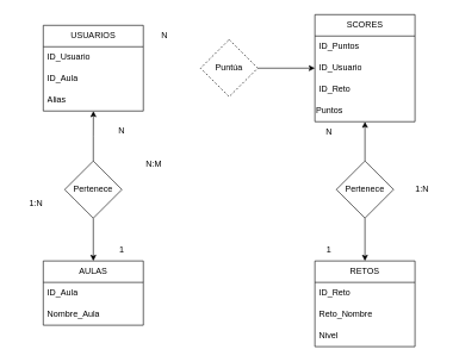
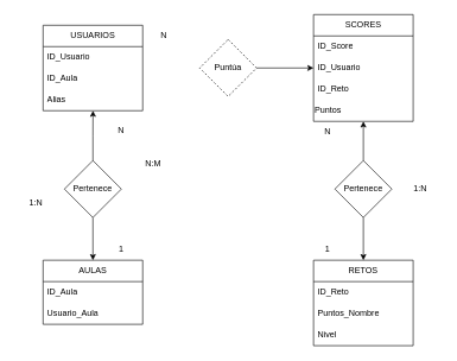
  <mxCell id="0" />
  <mxCell id="1" parent="0" />
  <mxCell id="2" value="SCORES" style="swimlane;fontStyle=0;childLayout=stackLayout;horizontal=1;startSize=30;horizontalStack=0;resizeParent=1;resizeParentMax=0;resizeLast=0;collapsible=1;marginBottom=0;whiteSpace=wrap;html=1;" vertex="1" parent="1"><mxGeometry x="440" y="20" width="140" height="150" as="geometry" /></mxCell>
- <mxCell id="3" value="ID_Puntos" style="text;strokeColor=none;fillColor=none;align=left;verticalAlign=middle;spacingLeft=4;spacingRight=4;overflow=hidden;points=[[0,0.5],[1,0.5]];portConstraint=eastwest;rotatable=0;whiteSpace=wrap;html=1;" vertex="1" parent="2"><mxGeometry y="30" width="140" height="30" as="geometry" /></mxCell>
+ <mxCell id="3" value="ID_Score" style="text;strokeColor=none;fillColor=none;align=left;verticalAlign=middle;spacingLeft=4;spacingRight=4;overflow=hidden;points=[[0,0.5],[1,0.5]];portConstraint=eastwest;rotatable=0;whiteSpace=wrap;html=1;" vertex="1" parent="2"><mxGeometry y="30" width="140" height="30" as="geometry" /></mxCell>
  <mxCell id="4" value="ID_Usuario" style="text;strokeColor=none;fillColor=none;align=left;verticalAlign=middle;spacingLeft=4;spacingRight=4;overflow=hidden;points=[[0,0.5],[1,0.5]];portConstraint=eastwest;rotatable=0;whiteSpace=wrap;html=1;" vertex="1" parent="2"><mxGeometry y="60" width="140" height="30" as="geometry" /></mxCell>
  <mxCell id="5" value="ID_Reto" style="text;strokeColor=none;fillColor=none;align=left;verticalAlign=middle;spacingLeft=4;spacingRight=4;overflow=hidden;points=[[0,0.5],[1,0.5]];portConstraint=eastwest;rotatable=0;whiteSpace=wrap;html=1;" vertex="1" parent="2"><mxGeometry y="90" width="140" height="30" as="geometry" /></mxCell>
  <mxCell id="6" value="Puntos" style="text;html=1;align=left;verticalAlign=middle;whiteSpace=wrap;rounded=0;" vertex="1" parent="2"><mxGeometry y="120" width="140" height="30" as="geometry" /></mxCell>
  <mxCell id="7" value="USUARIOS" style="swimlane;fontStyle=0;childLayout=stackLayout;horizontal=1;startSize=30;horizontalStack=0;resizeParent=1;resizeParentMax=0;resizeLast=0;collapsible=1;marginBottom=0;whiteSpace=wrap;html=1;" vertex="1" parent="1"><mxGeometry x="60" y="35" width="140" height="120" as="geometry" /></mxCell>
  <mxCell id="8" value="ID_Usuario" style="text;strokeColor=none;fillColor=none;align=left;verticalAlign=middle;spacingLeft=4;spacingRight=4;overflow=hidden;points=[[0,0.5],[1,0.5]];portConstraint=eastwest;rotatable=0;whiteSpace=wrap;html=1;" vertex="1" parent="7"><mxGeometry y="30" width="140" height="30" as="geometry" /></mxCell>
  <mxCell id="9" value="ID_Aula" style="text;strokeColor=none;fillColor=none;align=left;verticalAlign=middle;spacingLeft=4;spacingRight=4;overflow=hidden;points=[[0,0.5],[1,0.5]];portConstraint=eastwest;rotatable=0;whiteSpace=wrap;html=1;" vertex="1" parent="7"><mxGeometry y="60" width="140" height="30" as="geometry" /></mxCell>
  <mxCell id="10" value="Alias" style="text;strokeColor=none;fillColor=none;align=left;verticalAlign=middle;spacingLeft=4;spacingRight=4;overflow=hidden;points=[[0,0.5],[1,0.5]];portConstraint=eastwest;rotatable=0;whiteSpace=wrap;html=1;" vertex="1" parent="7"><mxGeometry y="90" width="140" height="30" as="geometry" /></mxCell>
  <mxCell id="11" style="edgeStyle=orthogonalEdgeStyle;rounded=0;orthogonalLoop=1;jettySize=auto;html=1;exitX=1;exitY=0.5;exitDx=0;exitDy=0;" edge="1" parent="1" source="12" target="4"><mxGeometry relative="1" as="geometry" /></mxCell>
  <mxCell id="12" value="Puntúa" style="rhombus;whiteSpace=wrap;html=1;dashed=1;" vertex="1" parent="1"><mxGeometry x="280" y="55" width="80" height="80" as="geometry" /></mxCell>
  <mxCell id="13" value="AULAS" style="swimlane;fontStyle=0;childLayout=stackLayout;horizontal=1;startSize=30;horizontalStack=0;resizeParent=1;resizeParentMax=0;resizeLast=0;collapsible=1;marginBottom=0;whiteSpace=wrap;html=1;" vertex="1" parent="1"><mxGeometry x="60" y="365" width="140" height="90" as="geometry" /></mxCell>
  <mxCell id="14" value="ID_Aula" style="text;strokeColor=none;fillColor=none;align=left;verticalAlign=middle;spacingLeft=4;spacingRight=4;overflow=hidden;points=[[0,0.5],[1,0.5]];portConstraint=eastwest;rotatable=0;whiteSpace=wrap;html=1;" vertex="1" parent="13"><mxGeometry y="30" width="140" height="30" as="geometry" /></mxCell>
- <mxCell id="15" value="Nombre_Aula" style="text;strokeColor=none;fillColor=none;align=left;verticalAlign=middle;spacingLeft=4;spacingRight=4;overflow=hidden;points=[[0,0.5],[1,0.5]];portConstraint=eastwest;rotatable=0;whiteSpace=wrap;html=1;" vertex="1" parent="13"><mxGeometry y="60" width="140" height="30" as="geometry" /></mxCell>
+ <mxCell id="15" value="Usuario_Aula" style="text;strokeColor=none;fillColor=none;align=left;verticalAlign=middle;spacingLeft=4;spacingRight=4;overflow=hidden;points=[[0,0.5],[1,0.5]];portConstraint=eastwest;rotatable=0;whiteSpace=wrap;html=1;" vertex="1" parent="13"><mxGeometry y="60" width="140" height="30" as="geometry" /></mxCell>
  <mxCell id="16" style="edgeStyle=orthogonalEdgeStyle;rounded=0;orthogonalLoop=1;jettySize=auto;html=1;entryX=0.5;entryY=0;entryDx=0;entryDy=0;" edge="1" parent="1" source="17" target="13"><mxGeometry relative="1" as="geometry" /></mxCell>
  <mxCell id="17" value="Pertenece" style="rhombus;whiteSpace=wrap;html=1;" vertex="1" parent="1"><mxGeometry x="90" y="225" width="80" height="80" as="geometry" /></mxCell>
  <mxCell id="18" value="RETOS" style="swimlane;fontStyle=0;childLayout=stackLayout;horizontal=1;startSize=30;horizontalStack=0;resizeParent=1;resizeParentMax=0;resizeLast=0;collapsible=1;marginBottom=0;whiteSpace=wrap;html=1;" vertex="1" parent="1"><mxGeometry x="440" y="365" width="140" height="120" as="geometry" /></mxCell>
  <mxCell id="19" value="ID_Reto" style="text;strokeColor=none;fillColor=none;align=left;verticalAlign=middle;spacingLeft=4;spacingRight=4;overflow=hidden;points=[[0,0.5],[1,0.5]];portConstraint=eastwest;rotatable=0;whiteSpace=wrap;html=1;" vertex="1" parent="18"><mxGeometry y="30" width="140" height="30" as="geometry" /></mxCell>
- <mxCell id="20" value="Reto_Nombre" style="text;strokeColor=none;fillColor=none;align=left;verticalAlign=middle;spacingLeft=4;spacingRight=4;overflow=hidden;points=[[0,0.5],[1,0.5]];portConstraint=eastwest;rotatable=0;whiteSpace=wrap;html=1;" vertex="1" parent="18"><mxGeometry y="60" width="140" height="30" as="geometry" /></mxCell>
+ <mxCell id="20" value="Puntos_Nombre" style="text;strokeColor=none;fillColor=none;align=left;verticalAlign=middle;spacingLeft=4;spacingRight=4;overflow=hidden;points=[[0,0.5],[1,0.5]];portConstraint=eastwest;rotatable=0;whiteSpace=wrap;html=1;" vertex="1" parent="18"><mxGeometry y="60" width="140" height="30" as="geometry" /></mxCell>
  <mxCell id="21" value="Nivel" style="text;strokeColor=none;fillColor=none;align=left;verticalAlign=middle;spacingLeft=4;spacingRight=4;overflow=hidden;points=[[0,0.5],[1,0.5]];portConstraint=eastwest;rotatable=0;whiteSpace=wrap;html=1;" vertex="1" parent="18"><mxGeometry y="90" width="140" height="30" as="geometry" /></mxCell>
  <mxCell id="22" style="edgeStyle=orthogonalEdgeStyle;rounded=0;orthogonalLoop=1;jettySize=auto;html=1;exitX=0.5;exitY=0;exitDx=0;exitDy=0;entryX=0.5;entryY=1;entryDx=0;entryDy=0;" edge="1" parent="1" source="24" target="6"><mxGeometry relative="1" as="geometry" /></mxCell>
  <mxCell id="23" style="edgeStyle=orthogonalEdgeStyle;rounded=0;orthogonalLoop=1;jettySize=auto;html=1;exitX=0.5;exitY=1;exitDx=0;exitDy=0;entryX=0.5;entryY=0;entryDx=0;entryDy=0;" edge="1" parent="1" source="24" target="18"><mxGeometry relative="1" as="geometry" /></mxCell>
  <mxCell id="24" value="Pertenece" style="rhombus;whiteSpace=wrap;html=1;" vertex="1" parent="1"><mxGeometry x="470" y="225" width="80" height="80" as="geometry" /></mxCell>
  <mxCell id="25" value="N" style="text;html=1;align=center;verticalAlign=middle;whiteSpace=wrap;rounded=0;" vertex="1" parent="1"><mxGeometry x="140" y="167" width="60" height="30" as="geometry" /></mxCell>
  <mxCell id="26" value="1" style="text;html=1;align=center;verticalAlign=middle;whiteSpace=wrap;rounded=0;" vertex="1" parent="1"><mxGeometry x="140" y="335" width="60" height="30" as="geometry" /></mxCell>
  <mxCell id="27" value="N" style="text;html=1;align=center;verticalAlign=middle;whiteSpace=wrap;rounded=0;" vertex="1" parent="1"><mxGeometry x="200" y="35" width="60" height="30" as="geometry" /></mxCell>
  <mxCell id="28" value="N" style="text;html=1;align=center;verticalAlign=middle;whiteSpace=wrap;rounded=0;" vertex="1" parent="1"><mxGeometry x="430" y="170" width="60" height="30" as="geometry" /></mxCell>
  <mxCell id="29" value="1" style="text;html=1;align=center;verticalAlign=middle;whiteSpace=wrap;rounded=0;" vertex="1" parent="1"><mxGeometry x="430" y="335" width="60" height="30" as="geometry" /></mxCell>
  <mxCell id="30" value="1:N" style="text;html=1;align=center;verticalAlign=middle;whiteSpace=wrap;rounded=0;" vertex="1" parent="1"><mxGeometry x="20" y="270" width="60" height="30" as="geometry" /></mxCell>
  <mxCell id="31" value="N:M" style="text;html=1;align=center;verticalAlign=middle;whiteSpace=wrap;rounded=0;" vertex="1" parent="1"><mxGeometry x="185" y="215" width="60" height="30" as="geometry" /></mxCell>
  <mxCell id="32" value="1:N" style="text;html=1;align=center;verticalAlign=middle;whiteSpace=wrap;rounded=0;" vertex="1" parent="1"><mxGeometry x="560" y="250" width="60" height="30" as="geometry" /></mxCell>
  <mxCell id="33" style="edgeStyle=orthogonalEdgeStyle;rounded=0;orthogonalLoop=1;jettySize=auto;html=1;exitX=0.5;exitY=0;exitDx=0;exitDy=0;entryX=0.501;entryY=1;entryDx=0;entryDy=0;entryPerimeter=0;" edge="1" parent="1" source="17" target="10"><mxGeometry relative="1" as="geometry" /></mxCell>
